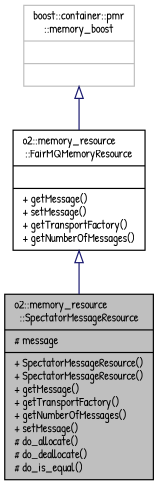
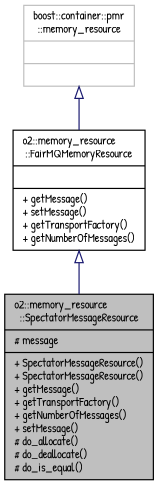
  digraph {
    fontname="Patrick Hand"
    node [color=black fontname="Patrick Hand" fontsize=10 shape=record]
    edge [arrowtail=onormal color=midnightblue dir=back fontname="Patrick Hand" fontsize=10 labelfontname=Helvetica labelfontsize=10 style=solid]
    n1 [fillcolor=grey75 fontcolor=black height=0.2 label="{o2::memory_resource\l::SpectatorMessageResource\n|# message\l|+ SpectatorMessageResource()\l+ SpectatorMessageResource()\l+ getMessage()\l+ getTransportFactory()\l+ getNumberOfMessages()\l+ setMessage()\l# do_allocate()\l# do_deallocate()\l# do_is_equal()\l}" style=filled width=0.4]
    n2 [height=0.2 label="{o2::memory_resource\l::FairMQMemoryResource\n||+ getMessage()\l+ setMessage()\l+ getTransportFactory()\l+ getNumberOfMessages()\l}" width=0.4]
-   n3 [color=grey75 height=0.2 label="{boost::container::pmr\l::memory_boost\n||}" width=0.4]
+   n3 [color=grey75 height=0.2 label="{boost::container::pmr\l::memory_resource\n||}" width=0.4]
    n2 -> n1
    n3 -> n2
  }
